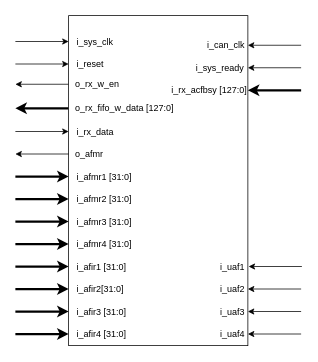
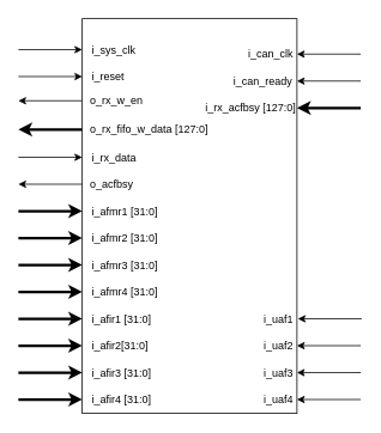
  <mxCell id="0" />
  <mxCell id="1" parent="0" />
  <mxCell id="2" value="" style="endArrow=classic;html=1;edgeStyle=orthogonalEdgeStyle;rounded=0;" parent="1" edge="1"><mxGeometry width="50" height="50" relative="1" as="geometry"><mxPoint x="20" y="54.5" as="sourcePoint" /><mxPoint x="91" y="54.5" as="targetPoint" /></mxGeometry></mxCell>
  <mxCell id="3" value="" style="endArrow=classic;html=1;edgeStyle=orthogonalEdgeStyle;rounded=0;" parent="1" edge="1"><mxGeometry width="50" height="50" relative="1" as="geometry"><mxPoint x="20" y="84.5" as="sourcePoint" /><mxPoint x="91" y="84.5" as="targetPoint" /></mxGeometry></mxCell>
  <mxCell id="4" value="" style="endArrow=classic;html=1;edgeStyle=orthogonalEdgeStyle;rounded=0;" parent="1" edge="1"><mxGeometry width="50" height="50" relative="1" as="geometry"><mxPoint x="20" y="174.5" as="sourcePoint" /><mxPoint x="91" y="174.5" as="targetPoint" /></mxGeometry></mxCell>
  <mxCell id="5" value="" style="endArrow=none;html=1;edgeStyle=orthogonalEdgeStyle;rounded=0;startArrow=classic;startFill=1;endFill=0;strokeWidth=3;" parent="1" edge="1"><mxGeometry width="50" height="50" relative="1" as="geometry"><mxPoint x="20" y="143.5" as="sourcePoint" /><mxPoint x="91" y="143.5" as="targetPoint" /></mxGeometry></mxCell>
  <mxCell id="6" value="" style="endArrow=none;html=1;edgeStyle=orthogonalEdgeStyle;rounded=0;startArrow=classic;startFill=1;endFill=0;" parent="1" edge="1"><mxGeometry width="50" height="50" relative="1" as="geometry"><mxPoint x="20" y="111.5" as="sourcePoint" /><mxPoint x="91" y="111.5" as="targetPoint" /></mxGeometry></mxCell>
  <mxCell id="7" value="" style="endArrow=none;html=1;edgeStyle=orthogonalEdgeStyle;rounded=0;startArrow=classic;startFill=1;endFill=0;" parent="1" edge="1"><mxGeometry width="50" height="50" relative="1" as="geometry"><mxPoint x="331" y="354.5" as="sourcePoint" /><mxPoint x="402" y="354.5" as="targetPoint" /></mxGeometry></mxCell>
  <mxCell id="8" value="" style="endArrow=none;html=1;edgeStyle=orthogonalEdgeStyle;rounded=0;startArrow=classic;startFill=1;endFill=0;" parent="1" edge="1"><mxGeometry width="50" height="50" relative="1" as="geometry"><mxPoint x="330" y="89.5" as="sourcePoint" /><mxPoint x="401" y="89.5" as="targetPoint" /></mxGeometry></mxCell>
  <mxCell id="9" value="" style="endArrow=none;html=1;edgeStyle=orthogonalEdgeStyle;rounded=0;startArrow=classic;startFill=1;endFill=0;strokeWidth=3;" parent="1" edge="1"><mxGeometry width="50" height="50" relative="1" as="geometry"><mxPoint x="330" y="119.5" as="sourcePoint" /><mxPoint x="401" y="119.5" as="targetPoint" /></mxGeometry></mxCell>
  <mxCell id="10" value="" style="endArrow=classic;html=1;edgeStyle=orthogonalEdgeStyle;rounded=0;strokeWidth=3;" parent="1" edge="1"><mxGeometry width="50" height="50" relative="1" as="geometry"><mxPoint x="20" y="234.5" as="sourcePoint" /><mxPoint x="91" y="234.5" as="targetPoint" /></mxGeometry></mxCell>
  <mxCell id="11" value="" style="endArrow=classic;html=1;edgeStyle=orthogonalEdgeStyle;rounded=0;strokeWidth=3;" parent="1" edge="1"><mxGeometry width="50" height="50" relative="1" as="geometry"><mxPoint x="20" y="264.5" as="sourcePoint" /><mxPoint x="91" y="264.5" as="targetPoint" /></mxGeometry></mxCell>
  <mxCell id="12" value="" style="endArrow=classic;html=1;edgeStyle=orthogonalEdgeStyle;rounded=0;strokeWidth=3;" parent="1" edge="1"><mxGeometry width="50" height="50" relative="1" as="geometry"><mxPoint x="20" y="294.5" as="sourcePoint" /><mxPoint x="91" y="294.5" as="targetPoint" /></mxGeometry></mxCell>
  <mxCell id="13" value="" style="endArrow=classic;html=1;edgeStyle=orthogonalEdgeStyle;rounded=0;strokeWidth=3;" parent="1" edge="1"><mxGeometry width="50" height="50" relative="1" as="geometry"><mxPoint x="20" y="324.5" as="sourcePoint" /><mxPoint x="91" y="324.5" as="targetPoint" /></mxGeometry></mxCell>
  <mxCell id="14" value="" style="endArrow=classic;html=1;edgeStyle=orthogonalEdgeStyle;rounded=0;strokeWidth=3;" parent="1" edge="1"><mxGeometry width="50" height="50" relative="1" as="geometry"><mxPoint x="20" y="354.5" as="sourcePoint" /><mxPoint x="91" y="354.5" as="targetPoint" /></mxGeometry></mxCell>
  <mxCell id="15" value="" style="endArrow=classic;html=1;edgeStyle=orthogonalEdgeStyle;rounded=0;strokeWidth=3;" parent="1" edge="1"><mxGeometry width="50" height="50" relative="1" as="geometry"><mxPoint x="20" y="384.5" as="sourcePoint" /><mxPoint x="91" y="384.5" as="targetPoint" /></mxGeometry></mxCell>
  <mxCell id="16" value="" style="endArrow=classic;html=1;edgeStyle=orthogonalEdgeStyle;rounded=0;strokeWidth=3;" parent="1" edge="1"><mxGeometry width="50" height="50" relative="1" as="geometry"><mxPoint x="20" y="414.5" as="sourcePoint" /><mxPoint x="91" y="414.5" as="targetPoint" /></mxGeometry></mxCell>
  <mxCell id="17" value="" style="endArrow=classic;html=1;edgeStyle=orthogonalEdgeStyle;rounded=0;strokeWidth=3;" parent="1" edge="1"><mxGeometry width="50" height="50" relative="1" as="geometry"><mxPoint x="20" y="444.5" as="sourcePoint" /><mxPoint x="91" y="444.5" as="targetPoint" /></mxGeometry></mxCell>
  <mxCell id="18" value="" style="rounded=0;whiteSpace=wrap;html=1;" vertex="1" parent="1"><mxGeometry x="91" y="20" width="239" height="440" as="geometry" /></mxCell>
  <mxCell id="19" value="i_sys_clk" style="text;html=1;align=left;verticalAlign=middle;resizable=0;points=[];autosize=1;" vertex="1" parent="1"><mxGeometry x="100" y="45" width="60" height="20" as="geometry" /></mxCell>
  <mxCell id="20" value="i_reset" style="text;html=1;align=left;verticalAlign=middle;resizable=0;points=[];autosize=1;" vertex="1" parent="1"><mxGeometry x="100" y="75" width="50" height="20" as="geometry" /></mxCell>
  <mxCell id="21" value="i_can_clk" style="text;html=1;align=right;verticalAlign=middle;resizable=0;points=[];autosize=1;" vertex="1" parent="1"><mxGeometry x="257" y="50" width="70" height="20" as="geometry" /></mxCell>
- <mxCell id="22" value="i_sys_ready" style="text;html=1;align=right;verticalAlign=middle;resizable=0;points=[];autosize=1;" vertex="1" parent="1"><mxGeometry x="246" y="80" width="80" height="20" as="geometry" /></mxCell>
+ <mxCell id="22" value="i_can_ready" style="text;html=1;align=right;verticalAlign=middle;resizable=0;points=[];autosize=1;" vertex="1" parent="1"><mxGeometry x="246" y="80" width="80" height="20" as="geometry" /></mxCell>
  <mxCell id="23" value="i_rx_acfbsy [127:0]" style="text;html=1;align=right;verticalAlign=middle;resizable=0;points=[];autosize=1;" vertex="1" parent="1"><mxGeometry x="199.5" y="110" width="130" height="20" as="geometry" /></mxCell>
  <mxCell id="24" value="i_rx_data" style="text;html=1;align=left;verticalAlign=middle;resizable=0;points=[];autosize=1;" vertex="1" parent="1"><mxGeometry x="100" y="165" width="60" height="20" as="geometry" /></mxCell>
  <mxCell id="25" value="o_rx_fifo_w_data [127:0]" style="text;html=1;align=left;verticalAlign=middle;resizable=0;points=[];autosize=1;" vertex="1" parent="1"><mxGeometry x="98" y="134" width="150" height="20" as="geometry" /></mxCell>
  <mxCell id="26" value="o_rx_w_en" style="text;html=1;align=left;verticalAlign=middle;resizable=0;points=[];autosize=1;" vertex="1" parent="1"><mxGeometry x="98" y="102" width="70" height="20" as="geometry" /></mxCell>
  <mxCell id="27" value="i_afmr1 [31:0]" style="text;html=1;align=left;verticalAlign=middle;resizable=0;points=[];autosize=1;" vertex="1" parent="1"><mxGeometry x="100" y="225" width="90" height="20" as="geometry" /></mxCell>
  <mxCell id="28" value="i_afmr2 [31:0]" style="text;html=1;align=left;verticalAlign=middle;resizable=0;points=[];autosize=1;" vertex="1" parent="1"><mxGeometry x="100" y="255" width="90" height="20" as="geometry" /></mxCell>
  <mxCell id="29" value="i_afmr3 [31:0]" style="text;html=1;align=left;verticalAlign=middle;resizable=0;points=[];autosize=1;" vertex="1" parent="1"><mxGeometry x="100" y="285" width="90" height="20" as="geometry" /></mxCell>
  <mxCell id="30" value="i_afmr4 [31:0]" style="text;html=1;align=left;verticalAlign=middle;resizable=0;points=[];autosize=1;" vertex="1" parent="1"><mxGeometry x="100" y="315" width="90" height="20" as="geometry" /></mxCell>
  <mxCell id="31" value="i_afir1 [31:0]" style="text;html=1;align=left;verticalAlign=middle;resizable=0;points=[];autosize=1;" vertex="1" parent="1"><mxGeometry x="100" y="345" width="80" height="20" as="geometry" /></mxCell>
  <mxCell id="32" value="i_afir2[31:0]" style="text;html=1;align=left;verticalAlign=middle;resizable=0;points=[];autosize=1;" vertex="1" parent="1"><mxGeometry x="100" y="375" width="80" height="20" as="geometry" /></mxCell>
  <mxCell id="33" value="i_afir3 [31:0]" style="text;html=1;align=left;verticalAlign=middle;resizable=0;points=[];autosize=1;" vertex="1" parent="1"><mxGeometry x="100" y="405" width="80" height="20" as="geometry" /></mxCell>
  <mxCell id="34" value="i_afir4 [31:0]" style="text;html=1;align=left;verticalAlign=middle;resizable=0;points=[];autosize=1;" vertex="1" parent="1"><mxGeometry x="100" y="435" width="80" height="20" as="geometry" /></mxCell>
  <mxCell id="35" value="i_uaf4" style="text;html=1;align=right;verticalAlign=middle;resizable=0;points=[];autosize=1;" vertex="1" parent="1"><mxGeometry x="277" y="435" width="50" height="20" as="geometry" /></mxCell>
  <mxCell id="36" value="i_uaf3" style="text;html=1;align=right;verticalAlign=middle;resizable=0;points=[];autosize=1;" vertex="1" parent="1"><mxGeometry x="277" y="405" width="50" height="20" as="geometry" /></mxCell>
  <mxCell id="37" value="i_uaf2" style="text;html=1;align=right;verticalAlign=middle;resizable=0;points=[];autosize=1;" vertex="1" parent="1"><mxGeometry x="277" y="375" width="50" height="20" as="geometry" /></mxCell>
  <mxCell id="38" value="i_uaf1" style="text;html=1;align=right;verticalAlign=middle;resizable=0;points=[];autosize=1;" vertex="1" parent="1"><mxGeometry x="277" y="345" width="50" height="20" as="geometry" /></mxCell>
- <mxCell id="39" value="o_afmr" style="text;html=1;align=left;verticalAlign=middle;resizable=0;points=[];autosize=1;" vertex="1" parent="1"><mxGeometry x="98" y="195" width="60" height="20" as="geometry" /></mxCell>
+ <mxCell id="39" value="o_acfbsy" style="text;html=1;align=left;verticalAlign=middle;resizable=0;points=[];autosize=1;" vertex="1" parent="1"><mxGeometry x="98" y="195" width="60" height="20" as="geometry" /></mxCell>
  <mxCell id="40" value="" style="endArrow=none;html=1;edgeStyle=orthogonalEdgeStyle;rounded=0;startArrow=classic;startFill=1;endFill=0;" edge="1" parent="1"><mxGeometry width="50" height="50" relative="1" as="geometry"><mxPoint x="330" y="59.5" as="sourcePoint" /><mxPoint x="401" y="59.5" as="targetPoint" /></mxGeometry></mxCell>
  <mxCell id="41" value="" style="endArrow=none;html=1;edgeStyle=orthogonalEdgeStyle;rounded=0;startArrow=classic;startFill=1;endFill=0;" edge="1" parent="1"><mxGeometry width="50" height="50" relative="1" as="geometry"><mxPoint x="330" y="384.5" as="sourcePoint" /><mxPoint x="401" y="384.5" as="targetPoint" /></mxGeometry></mxCell>
  <mxCell id="42" value="" style="endArrow=none;html=1;edgeStyle=orthogonalEdgeStyle;rounded=0;startArrow=classic;startFill=1;endFill=0;" edge="1" parent="1"><mxGeometry width="50" height="50" relative="1" as="geometry"><mxPoint x="330" y="414.5" as="sourcePoint" /><mxPoint x="401" y="414.5" as="targetPoint" /></mxGeometry></mxCell>
  <mxCell id="43" value="" style="endArrow=none;html=1;edgeStyle=orthogonalEdgeStyle;rounded=0;startArrow=classic;startFill=1;endFill=0;" edge="1" parent="1"><mxGeometry width="50" height="50" relative="1" as="geometry"><mxPoint x="330" y="444.5" as="sourcePoint" /><mxPoint x="401" y="444.5" as="targetPoint" /></mxGeometry></mxCell>
  <mxCell id="44" value="" style="endArrow=none;html=1;edgeStyle=orthogonalEdgeStyle;rounded=0;startArrow=classic;startFill=1;endFill=0;" edge="1" parent="1"><mxGeometry width="50" height="50" relative="1" as="geometry"><mxPoint x="20" y="204.5" as="sourcePoint" /><mxPoint x="91" y="204.5" as="targetPoint" /></mxGeometry></mxCell>
